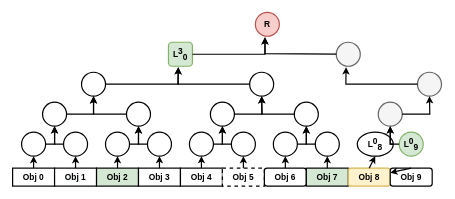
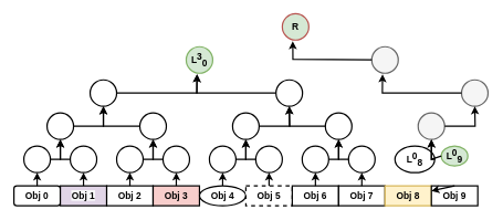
  <mxCell id="0" />
  <mxCell id="1" parent="0" />
- <mxCell id="2" value="Obj 0" style="rounded=0;whiteSpace=wrap;html=1;fontSize=14;fontStyle=1;strokeWidth=2;" vertex="1" parent="1"><mxGeometry x="20" y="280" width="70" height="30" as="geometry" /></mxCell>
- <mxCell id="3" value="&lt;span style=&quot;color: rgb(0, 0, 0); font-family: helvetica; font-size: 14px; font-style: normal; letter-spacing: normal; text-align: center; text-indent: 0px; text-transform: none; word-spacing: 0px; background-color: rgb(248, 249, 250); display: inline; float: none;&quot;&gt;Obj 1&lt;/span&gt;" style="rounded=0;whiteSpace=wrap;html=1;fontSize=14;fontStyle=1;strokeWidth=2;" vertex="1" parent="1"><mxGeometry x="90" y="280" width="70" height="30" as="geometry" /></mxCell>
+ <mxCell id="2" value="Obj 0" style="whiteSpace=wrap;html=1;fontSize=14;fontStyle=1;strokeWidth=2;rounded=1;" vertex="1" parent="1"><mxGeometry x="20" y="280" width="70" height="30" as="geometry" /></mxCell>
+ <mxCell id="3" value="&lt;span style=&quot;color: rgb(0, 0, 0); font-family: helvetica; font-size: 14px; font-style: normal; letter-spacing: normal; text-align: center; text-indent: 0px; text-transform: none; word-spacing: 0px; background-color: rgb(248, 249, 250); display: inline; float: none;&quot;&gt;Obj 1&lt;/span&gt;" style="rounded=0;whiteSpace=wrap;html=1;fontSize=14;fontStyle=1;strokeWidth=2;fillColor=#e1d5e7;" vertex="1" parent="1"><mxGeometry x="90" y="280" width="70" height="30" as="geometry" /></mxCell>
  <mxCell id="4" value="" style="ellipse;whiteSpace=wrap;html=1;aspect=fixed;fontSize=14;fontStyle=1;strokeWidth=2;" vertex="1" parent="1"><mxGeometry x="35" y="220" width="40" height="40" as="geometry" /></mxCell>
  <mxCell id="5" value="" style="ellipse;whiteSpace=wrap;html=1;aspect=fixed;fontSize=14;fontStyle=1;strokeWidth=2;" vertex="1" parent="1"><mxGeometry x="105" y="220" width="40" height="40" as="geometry" /></mxCell>
  <mxCell id="6" value="" style="ellipse;whiteSpace=wrap;html=1;aspect=fixed;fontSize=14;fontStyle=1;strokeWidth=2;" vertex="1" parent="1"><mxGeometry x="70" y="170" width="40" height="40" as="geometry" /></mxCell>
  <mxCell id="7" value="" style="endArrow=classic;html=1;entryX=0.5;entryY=1;entryDx=0;entryDy=0;exitX=0.5;exitY=0;exitDx=0;exitDy=0;fontSize=14;fontStyle=1;strokeWidth=2;" edge="1" parent="1" source="2" target="4"><mxGeometry width="50" height="50" relative="1" as="geometry"><mxPoint x="85" y="280" as="sourcePoint" /><mxPoint x="95" y="250" as="targetPoint" /></mxGeometry></mxCell>
  <mxCell id="8" value="" style="endArrow=classic;html=1;entryX=0.5;entryY=1;entryDx=0;entryDy=0;exitX=0.5;exitY=0;exitDx=0;exitDy=0;fontSize=14;fontStyle=1;strokeWidth=2;" edge="1" parent="1" source="3" target="5"><mxGeometry width="50" height="50" relative="1" as="geometry"><mxPoint x="230" y="280" as="sourcePoint" /><mxPoint x="230.023" y="240" as="targetPoint" /></mxGeometry></mxCell>
  <mxCell id="9" value="" style="endArrow=classic;html=1;entryX=0.5;entryY=1;entryDx=0;entryDy=0;rounded=0;fontSize=14;fontStyle=1;strokeWidth=2;" edge="1" parent="1" source="4" target="6"><mxGeometry width="50" height="50" relative="1" as="geometry"><mxPoint x="20" y="400" as="sourcePoint" /><mxPoint x="70" y="350" as="targetPoint" /><Array as="points"><mxPoint x="90" y="240" /></Array></mxGeometry></mxCell>
  <mxCell id="10" value="" style="endArrow=classic;html=1;rounded=0;exitX=0;exitY=0.5;exitDx=0;exitDy=0;entryX=0.5;entryY=1;entryDx=0;entryDy=0;fontSize=14;fontStyle=1;strokeWidth=2;" edge="1" parent="1" source="5" target="6"><mxGeometry width="50" height="50" relative="1" as="geometry"><mxPoint x="124.998" y="245.309" as="sourcePoint" /><mxPoint x="150" y="150" as="targetPoint" /><Array as="points"><mxPoint x="90" y="240" /></Array></mxGeometry></mxCell>
- <mxCell id="11" value="Obj 2" style="rounded=0;whiteSpace=wrap;html=1;fontSize=14;fontStyle=1;strokeWidth=2;fillColor=#d5e8d4;" vertex="1" parent="1"><mxGeometry x="160" y="280" width="70" height="30" as="geometry" /></mxCell>
- <mxCell id="12" value="Obj 3" style="rounded=0;whiteSpace=wrap;html=1;fontSize=14;fontStyle=1;strokeWidth=2;" vertex="1" parent="1"><mxGeometry x="230" y="280" width="70" height="30" as="geometry" /></mxCell>
+ <mxCell id="11" value="Obj 2" style="rounded=0;whiteSpace=wrap;html=1;fontSize=14;fontStyle=1;strokeWidth=2;" vertex="1" parent="1"><mxGeometry x="160" y="280" width="70" height="30" as="geometry" /></mxCell>
+ <mxCell id="12" value="Obj 3" style="rounded=0;whiteSpace=wrap;html=1;fontSize=14;fontStyle=1;strokeWidth=2;fillColor=#f8cecc;" vertex="1" parent="1"><mxGeometry x="230" y="280" width="70" height="30" as="geometry" /></mxCell>
  <mxCell id="13" value="" style="ellipse;whiteSpace=wrap;html=1;aspect=fixed;fontSize=14;fontStyle=1;strokeWidth=2;" vertex="1" parent="1"><mxGeometry x="175" y="220" width="40" height="40" as="geometry" /></mxCell>
  <mxCell id="14" value="" style="ellipse;whiteSpace=wrap;html=1;aspect=fixed;fontSize=14;fontStyle=1;strokeWidth=2;" vertex="1" parent="1"><mxGeometry x="245" y="220" width="40" height="40" as="geometry" /></mxCell>
  <mxCell id="15" value="" style="ellipse;whiteSpace=wrap;html=1;aspect=fixed;fontSize=14;fontStyle=1;strokeWidth=2;" vertex="1" parent="1"><mxGeometry x="210" y="170" width="40" height="40" as="geometry" /></mxCell>
  <mxCell id="16" value="" style="endArrow=classic;html=1;entryX=0.5;entryY=1;entryDx=0;entryDy=0;exitX=0.5;exitY=0;exitDx=0;exitDy=0;fontSize=14;fontStyle=1;strokeWidth=2;" edge="1" parent="1" source="11" target="13"><mxGeometry width="50" height="50" relative="1" as="geometry"><mxPoint x="225" y="280" as="sourcePoint" /><mxPoint x="235" y="250" as="targetPoint" /></mxGeometry></mxCell>
  <mxCell id="17" value="" style="endArrow=classic;html=1;entryX=0.5;entryY=1;entryDx=0;entryDy=0;exitX=0.5;exitY=0;exitDx=0;exitDy=0;fontSize=14;fontStyle=1;strokeWidth=2;" edge="1" parent="1" source="12" target="14"><mxGeometry width="50" height="50" relative="1" as="geometry"><mxPoint x="370" y="280" as="sourcePoint" /><mxPoint x="370.023" y="240" as="targetPoint" /></mxGeometry></mxCell>
  <mxCell id="18" value="" style="endArrow=classic;html=1;entryX=0.5;entryY=1;entryDx=0;entryDy=0;rounded=0;fontSize=14;fontStyle=1;strokeWidth=2;" edge="1" parent="1" source="13" target="15"><mxGeometry width="50" height="50" relative="1" as="geometry"><mxPoint x="160" y="400" as="sourcePoint" /><mxPoint x="210" y="350" as="targetPoint" /><Array as="points"><mxPoint x="230" y="240" /></Array></mxGeometry></mxCell>
  <mxCell id="19" value="" style="endArrow=classic;html=1;rounded=0;exitX=0;exitY=0.5;exitDx=0;exitDy=0;entryX=0.5;entryY=1;entryDx=0;entryDy=0;fontSize=14;fontStyle=1;strokeWidth=2;" edge="1" parent="1" source="14" target="15"><mxGeometry width="50" height="50" relative="1" as="geometry"><mxPoint x="264.998" y="245.309" as="sourcePoint" /><mxPoint x="290" y="150" as="targetPoint" /><Array as="points"><mxPoint x="230" y="240" /></Array></mxGeometry></mxCell>
- <mxCell id="20" value="Obj 4" style="rounded=0;whiteSpace=wrap;html=1;fontSize=14;fontStyle=1;strokeWidth=2;" vertex="1" parent="1"><mxGeometry x="300" y="280" width="70" height="30" as="geometry" /></mxCell>
+ <mxCell id="20" value="Obj 4" style="ellipse;whiteSpace=wrap;html=1;fontSize=14;fontStyle=1;strokeWidth=2;" vertex="1" parent="1"><mxGeometry x="300" y="280" width="70" height="30" as="geometry" /></mxCell>
  <mxCell id="21" value="Obj 5" style="rounded=0;whiteSpace=wrap;html=1;fontSize=14;fontStyle=1;strokeWidth=2;dashed=1;" vertex="1" parent="1"><mxGeometry x="370" y="280" width="70" height="30" as="geometry" /></mxCell>
  <mxCell id="22" value="" style="ellipse;whiteSpace=wrap;html=1;aspect=fixed;fontSize=14;fontStyle=1;strokeWidth=2;" vertex="1" parent="1"><mxGeometry x="315" y="220" width="40" height="40" as="geometry" /></mxCell>
  <mxCell id="23" value="" style="ellipse;whiteSpace=wrap;html=1;aspect=fixed;fontSize=14;fontStyle=1;strokeWidth=2;" vertex="1" parent="1"><mxGeometry x="385" y="220" width="40" height="40" as="geometry" /></mxCell>
  <mxCell id="24" value="" style="ellipse;whiteSpace=wrap;html=1;aspect=fixed;fontSize=14;fontStyle=1;strokeWidth=2;" vertex="1" parent="1"><mxGeometry x="350" y="170" width="40" height="40" as="geometry" /></mxCell>
  <mxCell id="25" value="" style="endArrow=classic;html=1;entryX=0.5;entryY=1;entryDx=0;entryDy=0;exitX=0.5;exitY=0;exitDx=0;exitDy=0;fontSize=14;fontStyle=1;strokeWidth=2;" edge="1" parent="1" source="20" target="22"><mxGeometry width="50" height="50" relative="1" as="geometry"><mxPoint x="365" y="280" as="sourcePoint" /><mxPoint x="375" y="250" as="targetPoint" /></mxGeometry></mxCell>
  <mxCell id="26" value="" style="endArrow=classic;html=1;entryX=0.5;entryY=1;entryDx=0;entryDy=0;exitX=0.5;exitY=0;exitDx=0;exitDy=0;fontSize=14;fontStyle=1;strokeWidth=2;" edge="1" parent="1" source="21" target="23"><mxGeometry width="50" height="50" relative="1" as="geometry"><mxPoint x="510" y="280" as="sourcePoint" /><mxPoint x="510.023" y="240" as="targetPoint" /></mxGeometry></mxCell>
  <mxCell id="27" value="" style="endArrow=classic;html=1;entryX=0.5;entryY=1;entryDx=0;entryDy=0;rounded=0;fontSize=14;fontStyle=1;strokeWidth=2;" edge="1" parent="1" source="22" target="24"><mxGeometry width="50" height="50" relative="1" as="geometry"><mxPoint x="300" y="400" as="sourcePoint" /><mxPoint x="350" y="350" as="targetPoint" /><Array as="points"><mxPoint x="370" y="240" /></Array></mxGeometry></mxCell>
  <mxCell id="28" value="" style="endArrow=classic;html=1;rounded=0;exitX=0;exitY=0.5;exitDx=0;exitDy=0;entryX=0.5;entryY=1;entryDx=0;entryDy=0;fontSize=14;fontStyle=1;strokeWidth=2;" edge="1" parent="1" source="23" target="24"><mxGeometry width="50" height="50" relative="1" as="geometry"><mxPoint x="404.998" y="245.309" as="sourcePoint" /><mxPoint x="430" y="150" as="targetPoint" /><Array as="points"><mxPoint x="370" y="240" /></Array></mxGeometry></mxCell>
- <mxCell id="29" value="Obj 6" style="whiteSpace=wrap;html=1;fontSize=14;fontStyle=1;strokeWidth=2;rounded=1;" vertex="1" parent="1"><mxGeometry x="440" y="280" width="70" height="30" as="geometry" /></mxCell>
- <mxCell id="30" value="Obj 7" style="rounded=0;whiteSpace=wrap;html=1;fontSize=14;fontStyle=1;strokeWidth=2;fillColor=#d5e8d4;" vertex="1" parent="1"><mxGeometry x="510" y="280" width="70" height="30" as="geometry" /></mxCell>
+ <mxCell id="29" value="Obj 6" style="rounded=0;whiteSpace=wrap;html=1;fontSize=14;fontStyle=1;strokeWidth=2;" vertex="1" parent="1"><mxGeometry x="440" y="280" width="70" height="30" as="geometry" /></mxCell>
+ <mxCell id="30" value="Obj 7" style="rounded=0;whiteSpace=wrap;html=1;fontSize=14;fontStyle=1;strokeWidth=2;" vertex="1" parent="1"><mxGeometry x="510" y="280" width="70" height="30" as="geometry" /></mxCell>
  <mxCell id="31" value="" style="ellipse;whiteSpace=wrap;html=1;aspect=fixed;fontSize=14;fontStyle=1;strokeWidth=2;" vertex="1" parent="1"><mxGeometry x="455" y="220" width="40" height="40" as="geometry" /></mxCell>
  <mxCell id="32" value="" style="ellipse;whiteSpace=wrap;html=1;aspect=fixed;fontSize=14;fontStyle=1;strokeWidth=2;" vertex="1" parent="1"><mxGeometry x="525" y="220" width="40" height="40" as="geometry" /></mxCell>
  <mxCell id="33" value="" style="ellipse;whiteSpace=wrap;html=1;aspect=fixed;fontSize=14;fontStyle=1;strokeWidth=2;" vertex="1" parent="1"><mxGeometry x="490" y="170" width="40" height="40" as="geometry" /></mxCell>
  <mxCell id="34" value="" style="endArrow=classic;html=1;entryX=0.5;entryY=1;entryDx=0;entryDy=0;exitX=0.5;exitY=0;exitDx=0;exitDy=0;fontSize=14;fontStyle=1;strokeWidth=2;" edge="1" parent="1" source="29" target="31"><mxGeometry width="50" height="50" relative="1" as="geometry"><mxPoint x="505" y="280" as="sourcePoint" /><mxPoint x="515" y="250" as="targetPoint" /></mxGeometry></mxCell>
  <mxCell id="35" value="" style="endArrow=classic;html=1;entryX=0.5;entryY=1;entryDx=0;entryDy=0;exitX=0.5;exitY=0;exitDx=0;exitDy=0;fontSize=14;fontStyle=1;strokeWidth=2;" edge="1" parent="1" source="30" target="32"><mxGeometry width="50" height="50" relative="1" as="geometry"><mxPoint x="650" y="280" as="sourcePoint" /><mxPoint x="650.023" y="240" as="targetPoint" /></mxGeometry></mxCell>
  <mxCell id="36" value="" style="endArrow=classic;html=1;entryX=0.5;entryY=1;entryDx=0;entryDy=0;rounded=0;fontSize=14;fontStyle=1;strokeWidth=2;" edge="1" parent="1" source="31" target="33"><mxGeometry width="50" height="50" relative="1" as="geometry"><mxPoint x="440" y="400" as="sourcePoint" /><mxPoint x="490" y="350" as="targetPoint" /><Array as="points"><mxPoint x="510" y="240" /></Array></mxGeometry></mxCell>
  <mxCell id="37" value="" style="endArrow=classic;html=1;rounded=0;exitX=0;exitY=0.5;exitDx=0;exitDy=0;entryX=0.5;entryY=1;entryDx=0;entryDy=0;fontSize=14;fontStyle=1;strokeWidth=2;" edge="1" parent="1" source="32" target="33"><mxGeometry width="50" height="50" relative="1" as="geometry"><mxPoint x="544.998" y="245.309" as="sourcePoint" /><mxPoint x="570" y="150" as="targetPoint" /><Array as="points"><mxPoint x="510" y="240" /></Array></mxGeometry></mxCell>
- <mxCell id="38" value="Obj 8" style="whiteSpace=wrap;html=1;fillColor=#fff2cc;strokeColor=#d6b656;fontSize=14;fontStyle=1;strokeWidth=2;rounded=1;" vertex="1" parent="1"><mxGeometry x="580" y="280" width="70" height="30" as="geometry" /></mxCell>
- <mxCell id="39" value="Obj 9" style="whiteSpace=wrap;html=1;fontSize=14;fontStyle=1;strokeWidth=2;rounded=1;" vertex="1" parent="1"><mxGeometry x="650" y="280" width="70" height="30" as="geometry" /></mxCell>
+ <mxCell id="38" value="Obj 8" style="rounded=0;whiteSpace=wrap;html=1;fillColor=#fff2cc;strokeColor=#d6b656;fontSize=14;fontStyle=1;strokeWidth=2;" vertex="1" parent="1"><mxGeometry x="580" y="280" width="70" height="30" as="geometry" /></mxCell>
+ <mxCell id="39" value="Obj 9" style="rounded=0;whiteSpace=wrap;html=1;fontSize=14;fontStyle=1;strokeWidth=2;" vertex="1" parent="1"><mxGeometry x="650" y="280" width="70" height="30" as="geometry" /></mxCell>
  <mxCell id="40" value="&lt;span style=&quot;font-family: helvetica; font-size: 14px;&quot;&gt;L&lt;/span&gt;&lt;sup style=&quot;font-family: helvetica; font-size: 14px;&quot;&gt;0&lt;/sup&gt;&lt;sub style=&quot;font-family: helvetica; font-size: 14px;&quot;&gt;8&lt;/sub&gt;" style="ellipse;whiteSpace=wrap;html=1;aspect=fixed;fontSize=14;fontStyle=1;strokeWidth=2;" vertex="1" parent="1"><mxGeometry x="595" y="220" width="60" height="40" as="geometry" /></mxCell>
- <mxCell id="41" value="&lt;span style=&quot;font-family: helvetica; font-size: 14px;&quot;&gt;L&lt;/span&gt;&lt;sup style=&quot;font-family: helvetica; font-size: 14px;&quot;&gt;0&lt;/sup&gt;&lt;sub style=&quot;font-family: helvetica; font-size: 14px;&quot;&gt;9&lt;/sub&gt;" style="ellipse;whiteSpace=wrap;html=1;aspect=fixed;fillColor=#d5e8d4;strokeColor=#82b366;fontSize=14;fontStyle=1;strokeWidth=2;" vertex="1" parent="1"><mxGeometry x="665" y="220" width="40" height="40" as="geometry" /></mxCell>
+ <mxCell id="41" value="&lt;span style=&quot;font-family: helvetica; font-size: 14px;&quot;&gt;L&lt;/span&gt;&lt;sup style=&quot;font-family: helvetica; font-size: 14px;&quot;&gt;0&lt;/sup&gt;&lt;sub style=&quot;font-family: helvetica; font-size: 14px;&quot;&gt;9&lt;/sub&gt;" style="ellipse;whiteSpace=wrap;html=1;aspect=fixed;fillColor=#d5e8d4;strokeColor=#82b366;fontSize=14;fontStyle=1;strokeWidth=2;" vertex="1" parent="1"><mxGeometry x="665" y="220" width="40" height="30" as="geometry" /></mxCell>
  <mxCell id="42" value="" style="ellipse;whiteSpace=wrap;html=1;aspect=fixed;fillColor=#f5f5f5;strokeColor=#666666;fontColor=#333333;fontSize=14;fontStyle=1;strokeWidth=2;" vertex="1" parent="1"><mxGeometry x="630" y="170" width="40" height="40" as="geometry" /></mxCell>
- <mxCell id="43" value="" style="endArrow=classic;html=1;entryX=0.5;entryY=1;entryDx=0;entryDy=0;exitX=0.5;exitY=0;exitDx=0;exitDy=0;fontSize=14;fontStyle=1;strokeWidth=2;" edge="1" parent="1" source="38" target="40"><mxGeometry width="50" height="50" relative="1" as="geometry"><mxPoint x="645" y="280" as="sourcePoint" /><mxPoint x="655" y="250" as="targetPoint" /></mxGeometry></mxCell>
  <mxCell id="44" value="" style="endArrow=classic;html=1;exitX=0.5;exitY=0;exitDx=0;exitDy=0;fontSize=14;fontStyle=1;strokeWidth=2;" edge="1" parent="1" source="39" target="38"><mxGeometry width="50" height="50" relative="1" as="geometry"><mxPoint x="790" y="280" as="sourcePoint" /><mxPoint x="790.023" y="240" as="targetPoint" /></mxGeometry></mxCell>
  <mxCell id="45" value="" style="endArrow=classic;html=1;entryX=0.5;entryY=1;entryDx=0;entryDy=0;rounded=0;fontSize=14;fontStyle=1;strokeWidth=2;" edge="1" parent="1" source="40" target="42"><mxGeometry width="50" height="50" relative="1" as="geometry"><mxPoint x="580" y="400" as="sourcePoint" /><mxPoint x="630" y="350" as="targetPoint" /><Array as="points"><mxPoint x="650" y="240" /></Array></mxGeometry></mxCell>
  <mxCell id="46" value="" style="endArrow=classic;html=1;rounded=0;exitX=0;exitY=0.5;exitDx=0;exitDy=0;entryX=0.5;entryY=1;entryDx=0;entryDy=0;fontSize=14;fontStyle=1;strokeWidth=2;" edge="1" parent="1" source="41" target="42"><mxGeometry width="50" height="50" relative="1" as="geometry"><mxPoint x="684.998" y="245.309" as="sourcePoint" /><mxPoint x="710" y="150" as="targetPoint" /><Array as="points"><mxPoint x="650" y="240" /></Array></mxGeometry></mxCell>
  <mxCell id="47" value="" style="ellipse;whiteSpace=wrap;html=1;aspect=fixed;fontSize=14;fontStyle=1;strokeWidth=2;" vertex="1" parent="1"><mxGeometry x="135" y="120" width="40" height="40" as="geometry" /></mxCell>
  <mxCell id="48" value="" style="endArrow=classic;html=1;entryX=0.5;entryY=1;entryDx=0;entryDy=0;rounded=0;exitX=1;exitY=0.5;exitDx=0;exitDy=0;fontSize=14;fontStyle=1;strokeWidth=2;" edge="1" parent="1" source="6" target="47"><mxGeometry width="50" height="50" relative="1" as="geometry"><mxPoint x="120" y="193" as="sourcePoint" /><mxPoint x="100" y="220" as="targetPoint" /><Array as="points"><mxPoint x="155" y="190" /></Array></mxGeometry></mxCell>
  <mxCell id="49" value="" style="endArrow=classic;html=1;entryX=0.5;entryY=1;entryDx=0;entryDy=0;rounded=0;exitX=0;exitY=0.5;exitDx=0;exitDy=0;fontSize=14;fontStyle=1;strokeWidth=2;" edge="1" parent="1" source="15" target="47"><mxGeometry width="50" height="50" relative="1" as="geometry"><mxPoint x="119.6" y="203.2" as="sourcePoint" /><mxPoint x="175.2" y="170" as="targetPoint" /><Array as="points"><mxPoint x="155" y="190" /></Array></mxGeometry></mxCell>
  <mxCell id="50" value="" style="ellipse;whiteSpace=wrap;html=1;aspect=fixed;fontSize=14;fontStyle=1;strokeWidth=2;" vertex="1" parent="1"><mxGeometry x="415.5" y="120" width="40" height="40" as="geometry" /></mxCell>
  <mxCell id="51" value="" style="endArrow=classic;html=1;entryX=0.5;entryY=1;entryDx=0;entryDy=0;rounded=0;exitX=1;exitY=0.5;exitDx=0;exitDy=0;fontSize=14;fontStyle=1;strokeWidth=2;" edge="1" parent="1" source="24" target="50"><mxGeometry width="50" height="50" relative="1" as="geometry"><mxPoint x="390.214" y="195.143" as="sourcePoint" /><mxPoint x="380.5" y="225" as="targetPoint" /><Array as="points"><mxPoint x="436" y="190" /></Array></mxGeometry></mxCell>
  <mxCell id="52" value="" style="endArrow=classic;html=1;entryX=0.5;entryY=1;entryDx=0;entryDy=0;rounded=0;exitX=0;exitY=0.5;exitDx=0;exitDy=0;fontSize=14;fontStyle=1;strokeWidth=2;" edge="1" parent="1" source="33" target="50"><mxGeometry width="50" height="50" relative="1" as="geometry"><mxPoint x="490.214" y="195.143" as="sourcePoint" /><mxPoint x="455.7" y="175" as="targetPoint" /><Array as="points"><mxPoint x="436" y="190" /></Array></mxGeometry></mxCell>
  <mxCell id="53" value="" style="endArrow=classic;html=1;entryX=0.407;entryY=1.039;entryDx=0;entryDy=0;entryPerimeter=0;strokeColor=#000000;rounded=0;fontSize=14;fontStyle=1;strokeWidth=2;" edge="1" parent="1" target="54"><mxGeometry width="50" height="50" relative="1" as="geometry"><mxPoint x="175" y="140" as="sourcePoint" /><mxPoint x="280" y="140" as="targetPoint" /><Array as="points"><mxPoint x="296" y="140" /></Array></mxGeometry></mxCell>
- <mxCell id="54" value="&lt;span style=&quot;font-family: helvetica; font-size: 14px;&quot;&gt;L&lt;/span&gt;&lt;sup style=&quot;font-family: helvetica; font-size: 14px;&quot;&gt;3&lt;/sup&gt;&lt;sub style=&quot;font-family: helvetica; font-size: 14px;&quot;&gt;0&lt;/sub&gt;" style="whiteSpace=wrap;html=1;aspect=fixed;fillColor=#d5e8d4;strokeColor=#82b366;fontSize=14;fontStyle=1;strokeWidth=2;rounded=1;" vertex="1" parent="1"><mxGeometry x="280" y="70" width="40" height="40" as="geometry" /></mxCell>
+ <mxCell id="54" value="&lt;span style=&quot;font-family: helvetica; font-size: 14px;&quot;&gt;L&lt;/span&gt;&lt;sup style=&quot;font-family: helvetica; font-size: 14px;&quot;&gt;3&lt;/sup&gt;&lt;sub style=&quot;font-family: helvetica; font-size: 14px;&quot;&gt;0&lt;/sub&gt;" style="ellipse;whiteSpace=wrap;html=1;aspect=fixed;fillColor=#d5e8d4;strokeColor=#82b366;fontSize=14;fontStyle=1;strokeWidth=2;" vertex="1" parent="1"><mxGeometry x="280" y="70" width="40" height="40" as="geometry" /></mxCell>
  <mxCell id="55" value="" style="endArrow=classic;html=1;entryX=0.407;entryY=1.039;entryDx=0;entryDy=0;entryPerimeter=0;strokeColor=#000000;rounded=0;exitX=0;exitY=0.5;exitDx=0;exitDy=0;fontSize=14;fontStyle=1;strokeWidth=2;" edge="1" parent="1" source="50" target="54"><mxGeometry width="50" height="50" relative="1" as="geometry"><mxPoint x="185" y="150" as="sourcePoint" /><mxPoint x="306.286" y="121.571" as="targetPoint" /><Array as="points"><mxPoint x="296" y="140" /></Array></mxGeometry></mxCell>
  <mxCell id="56" value="" style="ellipse;whiteSpace=wrap;html=1;aspect=fixed;fillColor=#f5f5f5;strokeColor=#666666;fontColor=#333333;fontSize=14;fontStyle=1;strokeWidth=2;" vertex="1" parent="1"><mxGeometry x="695.5" y="120" width="40" height="40" as="geometry" /></mxCell>
  <mxCell id="57" value="" style="endArrow=classic;html=1;entryX=0.5;entryY=1;entryDx=0;entryDy=0;rounded=0;fontSize=14;fontStyle=1;strokeWidth=2;" edge="1" parent="1" source="42" target="56"><mxGeometry width="50" height="50" relative="1" as="geometry"><mxPoint x="670.023" y="190" as="sourcePoint" /><mxPoint x="660.5" y="225" as="targetPoint" /><Array as="points"><mxPoint x="716" y="190" /></Array></mxGeometry></mxCell>
  <mxCell id="58" value="" style="ellipse;whiteSpace=wrap;html=1;aspect=fixed;fillColor=#f5f5f5;strokeColor=#666666;fontColor=#333333;fontSize=14;fontStyle=1;strokeWidth=2;" vertex="1" parent="1"><mxGeometry x="560" y="70" width="40" height="40" as="geometry" /></mxCell>
  <mxCell id="59" value="" style="endArrow=classic;html=1;entryX=0.407;entryY=1.039;entryDx=0;entryDy=0;entryPerimeter=0;strokeColor=#000000;rounded=0;fontSize=14;fontStyle=1;strokeWidth=2;" edge="1" parent="1" source="56" target="58"><mxGeometry width="50" height="50" relative="1" as="geometry"><mxPoint x="695.333" y="140" as="sourcePoint" /><mxPoint x="586.286" y="121.571" as="targetPoint" /><Array as="points"><mxPoint x="576" y="140" /></Array></mxGeometry></mxCell>
- <mxCell id="60" value="" style="endArrow=classic;html=1;entryX=0.407;entryY=1.039;entryDx=0;entryDy=0;entryPerimeter=0;strokeColor=#000000;rounded=0;fontSize=14;fontStyle=1;strokeWidth=2;" edge="1" parent="1" source="54" target="61"><mxGeometry width="50" height="50" relative="1" as="geometry"><mxPoint x="320" y="90" as="sourcePoint" /><mxPoint x="425" y="90" as="targetPoint" /><Array as="points"><mxPoint x="441" y="90" /></Array></mxGeometry></mxCell>
- <mxCell id="61" value="R" style="ellipse;whiteSpace=wrap;html=1;aspect=fixed;fillColor=#f8cecc;strokeColor=#b85450;fontSize=14;fontStyle=1;strokeWidth=2;" vertex="1" parent="1"><mxGeometry x="425" y="20" width="40" height="40" as="geometry" /></mxCell>
+ <mxCell id="61" value="R" style="ellipse;whiteSpace=wrap;html=1;aspect=fixed;fillColor=#d5e8d4;strokeColor=#b85450;fontSize=14;fontStyle=1;strokeWidth=2;" vertex="1" parent="1"><mxGeometry x="425" y="20" width="40" height="40" as="geometry" /></mxCell>
  <mxCell id="62" value="" style="endArrow=classic;html=1;entryX=0.396;entryY=1.046;entryDx=0;entryDy=0;entryPerimeter=0;strokeColor=#000000;rounded=0;fontSize=14;fontStyle=1;strokeWidth=2;" edge="1" parent="1" source="58" target="61"><mxGeometry width="50" height="50" relative="1" as="geometry"><mxPoint x="330" y="100" as="sourcePoint" /><mxPoint x="451.429" y="71.286" as="targetPoint" /><Array as="points"><mxPoint x="441" y="89" /></Array></mxGeometry></mxCell>
